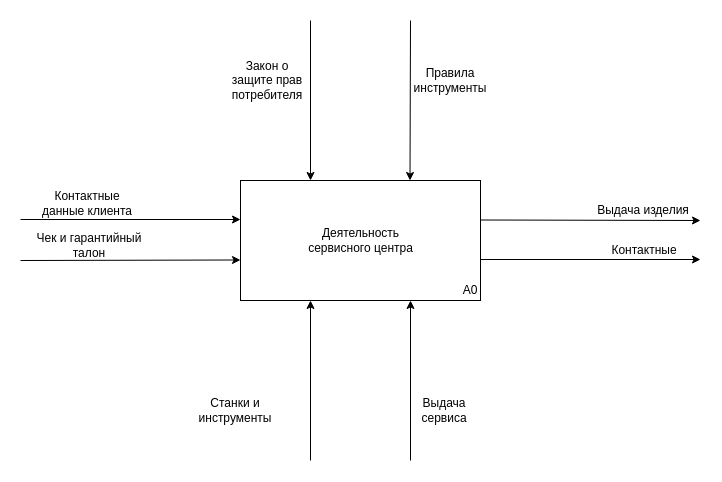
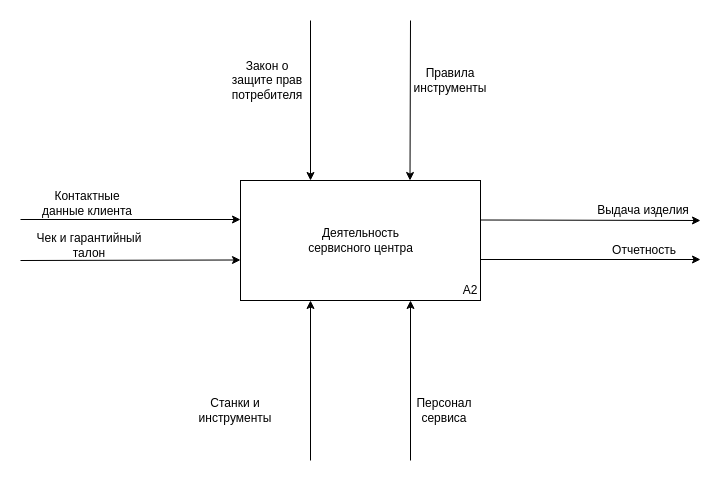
  <mxCell id="0" />
  <mxCell id="1" parent="0" />
  <mxCell id="2" value="" style="rounded=0;whiteSpace=wrap;html=1;" parent="1" vertex="1"><mxGeometry x="240" y="180" width="240" height="120" as="geometry" /></mxCell>
  <mxCell id="3" value="" style="endArrow=classic;html=1;" parent="1" edge="1"><mxGeometry width="50" height="50" relative="1" as="geometry"><mxPoint x="20" y="219" as="sourcePoint" /><mxPoint x="240" y="219" as="targetPoint" /></mxGeometry></mxCell>
  <mxCell id="4" value="Деятельность&lt;br&gt;сервисного центра" style="text;html=1;strokeColor=none;fillColor=none;align=center;verticalAlign=middle;rounded=0;" parent="1" vertex="1"><mxGeometry x="340" y="230" width="40" height="20" as="geometry" /></mxCell>
- <mxCell id="5" value="А0" style="text;html=1;strokeColor=none;fillColor=none;align=center;verticalAlign=middle;whiteSpace=wrap;rounded=0;" parent="1" vertex="1"><mxGeometry x="450" y="280" width="40" height="20" as="geometry" /></mxCell>
+ <mxCell id="5" value="А2" style="text;html=1;strokeColor=none;fillColor=none;align=center;verticalAlign=middle;whiteSpace=wrap;rounded=0;" parent="1" vertex="1"><mxGeometry x="450" y="280" width="40" height="20" as="geometry" /></mxCell>
  <mxCell id="6" value="" style="endArrow=classic;html=1;" parent="1" edge="1"><mxGeometry width="50" height="50" relative="1" as="geometry"><mxPoint x="480" y="219.5" as="sourcePoint" /><mxPoint x="700" y="220" as="targetPoint" /></mxGeometry></mxCell>
  <mxCell id="7" value="Контактные данные клиента" style="text;html=1;strokeColor=none;fillColor=none;align=center;verticalAlign=middle;whiteSpace=wrap;rounded=0;" parent="1" vertex="1"><mxGeometry x="37" y="193" width="100" height="20" as="geometry" /></mxCell>
  <mxCell id="8" value="Выдача изделия" style="text;html=1;strokeColor=none;fillColor=none;align=center;verticalAlign=middle;whiteSpace=wrap;rounded=0;" parent="1" vertex="1"><mxGeometry x="593" y="200" width="100" height="20" as="geometry" /></mxCell>
  <mxCell id="9" value="" style="endArrow=classic;html=1;" parent="1" edge="1"><mxGeometry width="50" height="50" relative="1" as="geometry"><mxPoint x="410" y="460" as="sourcePoint" /><mxPoint x="410" y="300" as="targetPoint" /></mxGeometry></mxCell>
  <mxCell id="10" value="" style="endArrow=classic;html=1;" parent="1" edge="1"><mxGeometry width="50" height="50" relative="1" as="geometry"><mxPoint x="410" y="20" as="sourcePoint" /><mxPoint x="409.5" y="180" as="targetPoint" /></mxGeometry></mxCell>
  <mxCell id="11" value="" style="endArrow=classic;html=1;" parent="1" edge="1"><mxGeometry width="50" height="50" relative="1" as="geometry"><mxPoint x="310" y="20" as="sourcePoint" /><mxPoint x="310" y="180" as="targetPoint" /></mxGeometry></mxCell>
  <mxCell id="12" value="Закон о защите прав потребителя" style="text;html=1;strokeColor=none;fillColor=none;align=center;verticalAlign=middle;whiteSpace=wrap;rounded=0;" parent="1" vertex="1"><mxGeometry x="247" y="70" width="40" height="20" as="geometry" /></mxCell>
- <mxCell id="13" value="Выдача сервиса" style="text;html=1;strokeColor=none;fillColor=none;align=center;verticalAlign=middle;whiteSpace=wrap;rounded=0;" parent="1" vertex="1"><mxGeometry x="424" y="400" width="40" height="20" as="geometry" /></mxCell>
+ <mxCell id="13" value="Персонал сервиса" style="text;html=1;strokeColor=none;fillColor=none;align=center;verticalAlign=middle;whiteSpace=wrap;rounded=0;" parent="1" vertex="1"><mxGeometry x="424" y="400" width="40" height="20" as="geometry" /></mxCell>
  <mxCell id="14" value="" style="endArrow=classic;html=1;" parent="1" edge="1"><mxGeometry width="50" height="50" relative="1" as="geometry"><mxPoint x="310" y="460" as="sourcePoint" /><mxPoint x="310" y="300" as="targetPoint" /></mxGeometry></mxCell>
  <mxCell id="15" value="Правила инструменты" style="text;html=1;strokeColor=none;fillColor=none;align=center;verticalAlign=middle;whiteSpace=wrap;rounded=0;" parent="1" vertex="1"><mxGeometry x="430" y="70" width="40" height="20" as="geometry" /></mxCell>
  <mxCell id="16" value="Станки и инструменты" style="text;html=1;strokeColor=none;fillColor=none;align=center;verticalAlign=middle;whiteSpace=wrap;rounded=0;" parent="1" vertex="1"><mxGeometry x="215" y="400" width="40" height="20" as="geometry" /></mxCell>
  <mxCell id="17" value="" style="endArrow=classic;html=1;" parent="1" edge="1"><mxGeometry width="50" height="50" relative="1" as="geometry"><mxPoint x="20" y="260" as="sourcePoint" /><mxPoint x="240" y="259.5" as="targetPoint" /></mxGeometry></mxCell>
  <mxCell id="18" value="Чек и гарантийный талон" style="text;html=1;strokeColor=none;fillColor=none;align=center;verticalAlign=middle;whiteSpace=wrap;rounded=0;" parent="1" vertex="1"><mxGeometry x="29" y="235" width="120" height="20" as="geometry" /></mxCell>
  <mxCell id="19" value="" style="endArrow=classic;html=1;" parent="1" edge="1"><mxGeometry width="50" height="50" relative="1" as="geometry"><mxPoint x="480" y="259" as="sourcePoint" /><mxPoint x="700" y="259" as="targetPoint" /></mxGeometry></mxCell>
- <mxCell id="20" value="Контактные" style="text;html=1;strokeColor=none;fillColor=none;align=center;verticalAlign=middle;whiteSpace=wrap;rounded=0;" parent="1" vertex="1"><mxGeometry x="604" y="240" width="80" height="20" as="geometry" /></mxCell>
+ <mxCell id="20" value="Отчетность" style="text;html=1;strokeColor=none;fillColor=none;align=center;verticalAlign=middle;whiteSpace=wrap;rounded=0;" parent="1" vertex="1"><mxGeometry x="604" y="240" width="80" height="20" as="geometry" /></mxCell>
